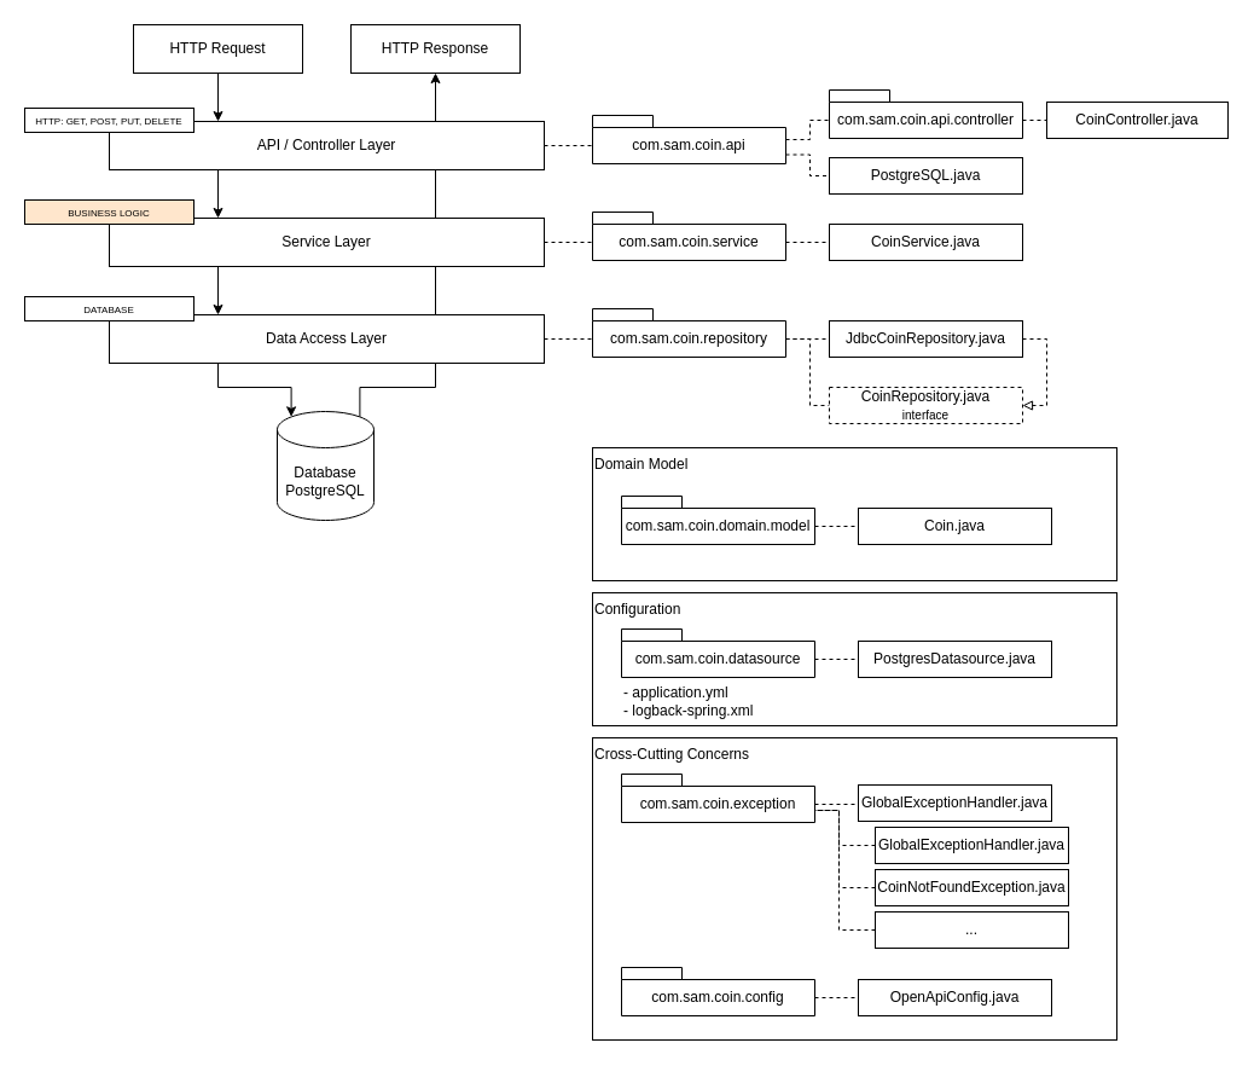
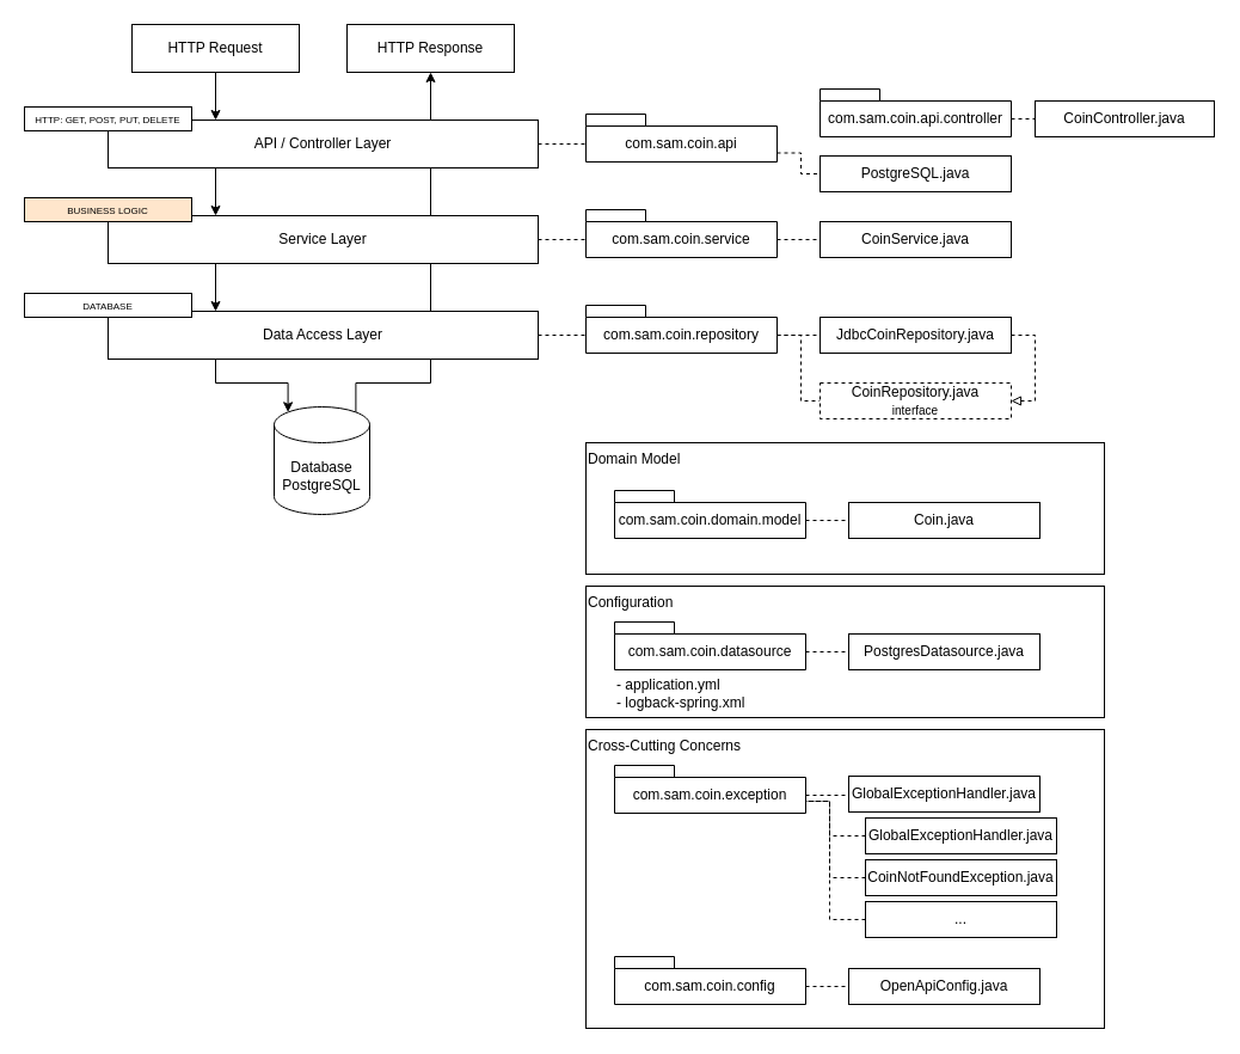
  <mxCell id="0" />
  <mxCell id="1" parent="0" />
  <mxCell id="2" value="Domain Model" style="rounded=0;whiteSpace=wrap;html=1;verticalAlign=top;align=left;" vertex="1" parent="1"><mxGeometry x="490" y="370" width="434" height="110" as="geometry" /></mxCell>
  <mxCell id="3" style="edgeStyle=orthogonalEdgeStyle;rounded=0;orthogonalLoop=1;jettySize=auto;html=1;exitX=0.855;exitY=0;exitDx=0;exitDy=4.35;exitPerimeter=0;entryX=0.5;entryY=1;entryDx=0;entryDy=0;" edge="1" parent="1" source="12" target="6"><mxGeometry relative="1" as="geometry"><Array as="points"><mxPoint x="297" y="320" /><mxPoint x="360" y="320" /></Array></mxGeometry></mxCell>
  <mxCell id="4" style="edgeStyle=orthogonalEdgeStyle;rounded=0;orthogonalLoop=1;jettySize=auto;html=1;exitX=0.5;exitY=1;exitDx=0;exitDy=0;entryX=0.25;entryY=0;entryDx=0;entryDy=0;" edge="1" parent="1" source="5" target="8"><mxGeometry relative="1" as="geometry" /></mxCell>
  <mxCell id="5" value="HTTP Request" style="rounded=0;whiteSpace=wrap;html=1;" vertex="1" parent="1"><mxGeometry x="110" y="20" width="140" height="40" as="geometry" /></mxCell>
  <mxCell id="6" value="HTTP Response" style="rounded=0;whiteSpace=wrap;html=1;" vertex="1" parent="1"><mxGeometry x="290" y="20" width="140" height="40" as="geometry" /></mxCell>
  <mxCell id="7" style="edgeStyle=orthogonalEdgeStyle;rounded=0;orthogonalLoop=1;jettySize=auto;html=1;exitX=0.25;exitY=1;exitDx=0;exitDy=0;entryX=0.25;entryY=0;entryDx=0;entryDy=0;" edge="1" parent="1" source="8" target="10"><mxGeometry relative="1" as="geometry" /></mxCell>
  <mxCell id="8" value="API / Controller Layer" style="rounded=0;whiteSpace=wrap;html=1;" vertex="1" parent="1"><mxGeometry x="90" y="100" width="360" height="40" as="geometry" /></mxCell>
  <mxCell id="9" style="edgeStyle=orthogonalEdgeStyle;rounded=0;orthogonalLoop=1;jettySize=auto;html=1;exitX=0.25;exitY=1;exitDx=0;exitDy=0;entryX=0.25;entryY=0;entryDx=0;entryDy=0;" edge="1" parent="1" source="10" target="11"><mxGeometry relative="1" as="geometry" /></mxCell>
  <mxCell id="10" value="Service Layer" style="rounded=0;whiteSpace=wrap;html=1;" vertex="1" parent="1"><mxGeometry x="90" y="180" width="360" height="40" as="geometry" /></mxCell>
  <mxCell id="11" value="Data Access Layer" style="rounded=0;whiteSpace=wrap;html=1;" vertex="1" parent="1"><mxGeometry x="90" y="260" width="360" height="40" as="geometry" /></mxCell>
  <mxCell id="12" value="Database&lt;div&gt;PostgreSQL&lt;/div&gt;" style="shape=cylinder3;whiteSpace=wrap;html=1;boundedLbl=1;backgroundOutline=1;size=15;" vertex="1" parent="1"><mxGeometry x="229" y="340" width="80" height="90" as="geometry" /></mxCell>
  <mxCell id="13" style="edgeStyle=orthogonalEdgeStyle;rounded=0;orthogonalLoop=1;jettySize=auto;html=1;exitX=0.25;exitY=1;exitDx=0;exitDy=0;entryX=0.145;entryY=0;entryDx=0;entryDy=4.35;entryPerimeter=0;" edge="1" parent="1" source="11" target="12"><mxGeometry relative="1" as="geometry" /></mxCell>
  <mxCell id="14" style="edgeStyle=orthogonalEdgeStyle;rounded=0;orthogonalLoop=1;jettySize=auto;html=1;exitX=0;exitY=0;exitDx=160;exitDy=32.5;exitPerimeter=0;entryX=0;entryY=0.5;entryDx=0;entryDy=0;dashed=1;endArrow=none;endFill=0;" edge="1" parent="1" source="15" target="16"><mxGeometry relative="1" as="geometry" /></mxCell>
  <mxCell id="15" value="com.sam.coin.api" style="shape=folder;fontStyle=0;tabWidth=50;tabHeight=10;tabPosition=left;html=1;boundedLbl=1;whiteSpace=wrap;" vertex="1" parent="1"><mxGeometry x="490" y="95" width="160" height="40" as="geometry" /></mxCell>
  <mxCell id="16" value="PostgreSQL.java" style="rounded=0;whiteSpace=wrap;html=1;" vertex="1" parent="1"><mxGeometry x="686" y="130" width="160" height="30" as="geometry" /></mxCell>
  <mxCell id="17" style="edgeStyle=orthogonalEdgeStyle;rounded=0;orthogonalLoop=1;jettySize=auto;html=1;exitX=0;exitY=0;exitDx=160;exitDy=25;exitPerimeter=0;entryX=0;entryY=0.5;entryDx=0;entryDy=0;dashed=1;endArrow=none;endFill=0;" edge="1" parent="1" source="18" target="19"><mxGeometry relative="1" as="geometry" /></mxCell>
  <mxCell id="18" value="com.sam.coin.api.controller" style="shape=folder;fontStyle=0;tabWidth=50;tabHeight=10;tabPosition=left;html=1;boundedLbl=1;whiteSpace=wrap;" vertex="1" parent="1"><mxGeometry x="686" y="74" width="160" height="40" as="geometry" /></mxCell>
  <mxCell id="19" value="CoinController.java" style="rounded=0;whiteSpace=wrap;html=1;" vertex="1" parent="1"><mxGeometry x="866" y="84" width="150" height="30" as="geometry" /></mxCell>
- <mxCell id="20" style="edgeStyle=orthogonalEdgeStyle;rounded=0;orthogonalLoop=1;jettySize=auto;html=1;entryX=0;entryY=0;entryDx=0;entryDy=25;entryPerimeter=0;dashed=1;endArrow=none;endFill=0;" edge="1" parent="1" source="15" target="18"><mxGeometry relative="1" as="geometry" /></mxCell>
  <mxCell id="21" style="edgeStyle=orthogonalEdgeStyle;rounded=0;orthogonalLoop=1;jettySize=auto;html=1;entryX=0;entryY=0;entryDx=0;entryDy=25;entryPerimeter=0;dashed=1;endArrow=none;endFill=0;" edge="1" parent="1" source="8" target="15"><mxGeometry relative="1" as="geometry" /></mxCell>
  <mxCell id="22" style="edgeStyle=orthogonalEdgeStyle;rounded=0;orthogonalLoop=1;jettySize=auto;html=1;exitX=0;exitY=0;exitDx=160;exitDy=25;exitPerimeter=0;entryX=0;entryY=0.5;entryDx=0;entryDy=0;dashed=1;endArrow=none;endFill=0;" edge="1" parent="1" source="23" target="24"><mxGeometry relative="1" as="geometry" /></mxCell>
  <mxCell id="23" value="com.sam.coin.service" style="shape=folder;fontStyle=0;tabWidth=50;tabHeight=10;tabPosition=left;html=1;boundedLbl=1;whiteSpace=wrap;" vertex="1" parent="1"><mxGeometry x="490" y="175" width="160" height="40" as="geometry" /></mxCell>
  <mxCell id="24" value="CoinService.java" style="rounded=0;whiteSpace=wrap;html=1;" vertex="1" parent="1"><mxGeometry x="686" y="185" width="160" height="30" as="geometry" /></mxCell>
  <mxCell id="25" style="edgeStyle=orthogonalEdgeStyle;rounded=0;orthogonalLoop=1;jettySize=auto;html=1;entryX=0;entryY=0;entryDx=0;entryDy=25;entryPerimeter=0;dashed=1;endArrow=none;endFill=0;" edge="1" parent="1" source="10" target="23"><mxGeometry relative="1" as="geometry" /></mxCell>
  <mxCell id="26" style="edgeStyle=orthogonalEdgeStyle;rounded=0;orthogonalLoop=1;jettySize=auto;html=1;exitX=0;exitY=0;exitDx=160;exitDy=25;exitPerimeter=0;entryX=0;entryY=0.5;entryDx=0;entryDy=0;dashed=1;endArrow=none;endFill=0;" edge="1" parent="1" source="28" target="32"><mxGeometry relative="1" as="geometry" /></mxCell>
  <mxCell id="27" style="edgeStyle=orthogonalEdgeStyle;rounded=0;orthogonalLoop=1;jettySize=auto;html=1;exitX=0;exitY=0;exitDx=160;exitDy=25;exitPerimeter=0;entryX=0;entryY=0.5;entryDx=0;entryDy=0;dashed=1;endArrow=none;endFill=0;" edge="1" parent="1" source="28" target="29"><mxGeometry relative="1" as="geometry"><Array as="points"><mxPoint x="670" y="280" /><mxPoint x="670" y="335" /></Array></mxGeometry></mxCell>
  <mxCell id="28" value="com.sam.coin.repository" style="shape=folder;fontStyle=0;tabWidth=50;tabHeight=10;tabPosition=left;html=1;boundedLbl=1;whiteSpace=wrap;" vertex="1" parent="1"><mxGeometry x="490" y="255" width="160" height="40" as="geometry" /></mxCell>
  <mxCell id="29" value="CoinRepository.java&lt;div&gt;&lt;font style=&quot;font-size: 10px;&quot;&gt;interface&lt;/font&gt;&lt;/div&gt;" style="rounded=0;whiteSpace=wrap;html=1;dashed=1;" vertex="1" parent="1"><mxGeometry x="686" y="320" width="160" height="30" as="geometry" /></mxCell>
  <mxCell id="30" style="edgeStyle=orthogonalEdgeStyle;rounded=0;orthogonalLoop=1;jettySize=auto;html=1;exitX=1;exitY=0.5;exitDx=0;exitDy=0;entryX=0;entryY=0;entryDx=0;entryDy=25;entryPerimeter=0;dashed=1;endArrow=none;endFill=0;" edge="1" parent="1" source="11" target="28"><mxGeometry relative="1" as="geometry" /></mxCell>
  <mxCell id="31" style="edgeStyle=orthogonalEdgeStyle;rounded=0;orthogonalLoop=1;jettySize=auto;html=1;endArrow=block;endFill=0;dashed=1;entryX=1;entryY=0.5;entryDx=0;entryDy=0;exitX=1;exitY=0.5;exitDx=0;exitDy=0;" edge="1" parent="1" source="32" target="29"><mxGeometry relative="1" as="geometry"><mxPoint x="890" y="300" as="targetPoint" /></mxGeometry></mxCell>
  <mxCell id="32" value="JdbcCoinRepository.java" style="rounded=0;whiteSpace=wrap;html=1;" vertex="1" parent="1"><mxGeometry x="686" y="265" width="160" height="30" as="geometry" /></mxCell>
  <mxCell id="33" value="Cross-Cutting Concerns" style="rounded=0;whiteSpace=wrap;html=1;verticalAlign=top;align=left;" vertex="1" parent="1"><mxGeometry x="490" y="610" width="434" height="250" as="geometry" /></mxCell>
  <mxCell id="34" style="edgeStyle=orthogonalEdgeStyle;rounded=0;orthogonalLoop=1;jettySize=auto;html=1;dashed=1;endArrow=none;endFill=0;" edge="1" parent="1"><mxGeometry relative="1" as="geometry"><mxPoint x="674" y="435" as="sourcePoint" /><mxPoint x="710" y="440" as="targetPoint" /></mxGeometry></mxCell>
  <mxCell id="35" value="com.sam.coin.domain.model" style="shape=folder;fontStyle=0;tabWidth=50;tabHeight=10;tabPosition=left;html=1;boundedLbl=1;whiteSpace=wrap;" vertex="1" parent="1"><mxGeometry x="514" y="410" width="160" height="40" as="geometry" /></mxCell>
  <mxCell id="36" value="Coin.java" style="rounded=0;whiteSpace=wrap;html=1;" vertex="1" parent="1"><mxGeometry x="710" y="420" width="160" height="30" as="geometry" /></mxCell>
  <mxCell id="37" style="edgeStyle=orthogonalEdgeStyle;rounded=0;orthogonalLoop=1;jettySize=auto;html=1;exitX=0;exitY=0;exitDx=160;exitDy=25;exitPerimeter=0;entryX=0;entryY=0.5;entryDx=0;entryDy=0;dashed=1;endArrow=none;endFill=0;" edge="1" parent="1" source="38" target="39"><mxGeometry relative="1" as="geometry" /></mxCell>
  <mxCell id="38" value="com.sam.coin.exception" style="shape=folder;fontStyle=0;tabWidth=50;tabHeight=10;tabPosition=left;html=1;boundedLbl=1;whiteSpace=wrap;" vertex="1" parent="1"><mxGeometry x="514" y="640" width="160" height="40" as="geometry" /></mxCell>
  <mxCell id="39" value="GlobalExceptionHandler.java" style="rounded=0;whiteSpace=wrap;html=1;" vertex="1" parent="1"><mxGeometry x="710" y="649" width="160" height="30" as="geometry" /></mxCell>
  <mxCell id="40" style="edgeStyle=orthogonalEdgeStyle;rounded=0;orthogonalLoop=1;jettySize=auto;html=1;dashed=1;endArrow=none;endFill=0;" edge="1" parent="1" source="41"><mxGeometry relative="1" as="geometry"><mxPoint x="674" y="670" as="targetPoint" /><Array as="points"><mxPoint x="694" y="699" /><mxPoint x="694" y="670" /></Array></mxGeometry></mxCell>
  <mxCell id="41" value="GlobalExceptionHandler.java" style="rounded=0;whiteSpace=wrap;html=1;" vertex="1" parent="1"><mxGeometry x="724" y="684" width="160" height="30" as="geometry" /></mxCell>
  <mxCell id="42" style="edgeStyle=orthogonalEdgeStyle;rounded=0;orthogonalLoop=1;jettySize=auto;html=1;entryX=0;entryY=0;entryDx=160;entryDy=32.5;entryPerimeter=0;endArrow=none;endFill=0;dashed=1;" edge="1" parent="1" source="43" target="38"><mxGeometry relative="1" as="geometry"><mxPoint x="674" y="670" as="targetPoint" /><Array as="points"><mxPoint x="694" y="734" /><mxPoint x="694" y="670" /><mxPoint x="674" y="670" /></Array></mxGeometry></mxCell>
  <mxCell id="43" value="CoinNotFoundException.java" style="rounded=0;whiteSpace=wrap;html=1;" vertex="1" parent="1"><mxGeometry x="724" y="719" width="160" height="30" as="geometry" /></mxCell>
  <mxCell id="44" style="edgeStyle=orthogonalEdgeStyle;rounded=0;orthogonalLoop=1;jettySize=auto;html=1;endArrow=none;endFill=0;dashed=1;" edge="1" parent="1" source="45"><mxGeometry relative="1" as="geometry"><mxPoint x="674" y="670" as="targetPoint" /><Array as="points"><mxPoint x="694" y="769" /><mxPoint x="694" y="670" /></Array></mxGeometry></mxCell>
  <mxCell id="45" value="..." style="rounded=0;whiteSpace=wrap;html=1;" vertex="1" parent="1"><mxGeometry x="724" y="754" width="160" height="30" as="geometry" /></mxCell>
  <mxCell id="46" value="OpenApiConfig.java" style="rounded=0;whiteSpace=wrap;html=1;" vertex="1" parent="1"><mxGeometry x="710" y="810" width="160" height="30" as="geometry" /></mxCell>
  <mxCell id="47" value="com.sam.coin.config" style="shape=folder;fontStyle=0;tabWidth=50;tabHeight=10;tabPosition=left;html=1;boundedLbl=1;whiteSpace=wrap;" vertex="1" parent="1"><mxGeometry x="514" y="800" width="160" height="40" as="geometry" /></mxCell>
  <mxCell id="48" style="edgeStyle=orthogonalEdgeStyle;rounded=0;orthogonalLoop=1;jettySize=auto;html=1;dashed=1;endArrow=none;endFill=0;" edge="1" parent="1"><mxGeometry relative="1" as="geometry"><mxPoint x="674" y="825" as="sourcePoint" /><mxPoint x="710" y="830" as="targetPoint" /></mxGeometry></mxCell>
  <mxCell id="49" value="&lt;span style=&quot;font-size: 8px;&quot;&gt;BUSINESS LOGIC&lt;/span&gt;" style="rounded=0;whiteSpace=wrap;html=1;fillColor=#ffe6cc;" vertex="1" parent="1"><mxGeometry x="20" y="165" width="140" height="20" as="geometry" /></mxCell>
  <mxCell id="50" value="&lt;font style=&quot;font-size: 8px;&quot;&gt;HTTP: GET, POST, PUT, DELETE&lt;/font&gt;" style="rounded=0;whiteSpace=wrap;html=1;" vertex="1" parent="1"><mxGeometry x="20" y="89" width="140" height="20" as="geometry" /></mxCell>
  <mxCell id="51" value="&lt;span style=&quot;font-size: 8px;&quot;&gt;DATABASE&lt;/span&gt;" style="rounded=0;whiteSpace=wrap;html=1;" vertex="1" parent="1"><mxGeometry x="20" y="245" width="140" height="20" as="geometry" /></mxCell>
  <mxCell id="52" style="edgeStyle=orthogonalEdgeStyle;rounded=0;orthogonalLoop=1;jettySize=auto;html=1;exitX=0.5;exitY=1;exitDx=0;exitDy=0;" edge="1" parent="1" source="33" target="33"><mxGeometry relative="1" as="geometry" /></mxCell>
  <mxCell id="53" value="Configuration" style="rounded=0;whiteSpace=wrap;html=1;verticalAlign=top;align=left;" vertex="1" parent="1"><mxGeometry x="490" y="490" width="434" height="110" as="geometry" /></mxCell>
  <mxCell id="54" style="edgeStyle=orthogonalEdgeStyle;rounded=0;orthogonalLoop=1;jettySize=auto;html=1;dashed=1;endArrow=none;endFill=0;" edge="1" parent="1"><mxGeometry relative="1" as="geometry"><mxPoint x="674" y="545" as="sourcePoint" /><mxPoint x="710" y="550" as="targetPoint" /></mxGeometry></mxCell>
  <mxCell id="55" value="com.sam.coin.datasource" style="shape=folder;fontStyle=0;tabWidth=50;tabHeight=10;tabPosition=left;html=1;boundedLbl=1;whiteSpace=wrap;" vertex="1" parent="1"><mxGeometry x="514" y="520" width="160" height="40" as="geometry" /></mxCell>
  <mxCell id="56" value="PostgresDatasource.java" style="rounded=0;whiteSpace=wrap;html=1;" vertex="1" parent="1"><mxGeometry x="710" y="530" width="160" height="30" as="geometry" /></mxCell>
  <mxCell id="57" value="- application.yml&lt;div&gt;- logback-spring.xml&lt;/div&gt;" style="rounded=0;whiteSpace=wrap;html=1;strokeColor=none;align=left;" vertex="1" parent="1"><mxGeometry x="514" y="565" width="160" height="30" as="geometry" /></mxCell>
